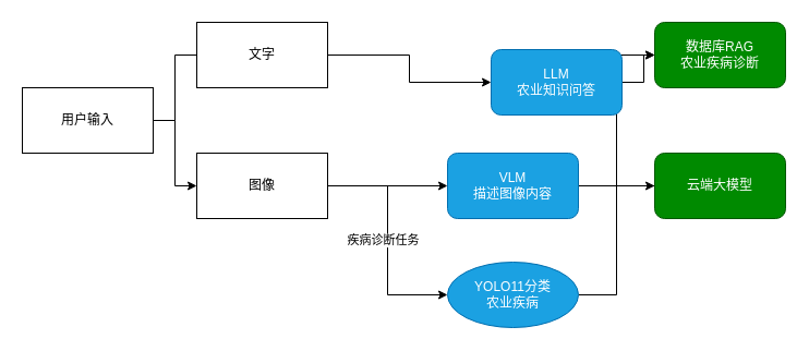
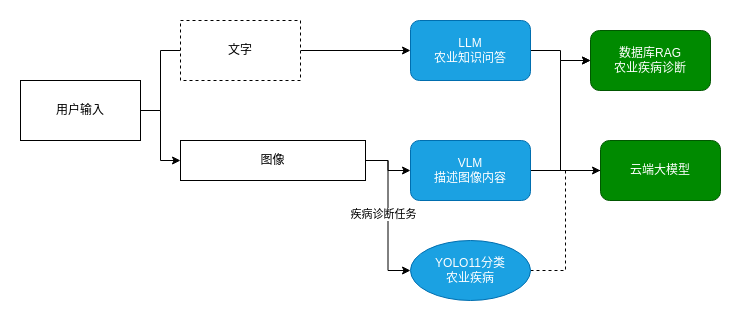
  <mxCell id="0" />
  <mxCell id="1" parent="0" />
  <mxCell id="2" style="edgeStyle=orthogonalEdgeStyle;rounded=0;orthogonalLoop=1;jettySize=auto;html=1;entryX=0;entryY=0.5;entryDx=0;entryDy=0;endArrow=none;" edge="1" parent="1" source="4" target="6"><mxGeometry relative="1" as="geometry" /></mxCell>
  <mxCell id="3" style="edgeStyle=orthogonalEdgeStyle;rounded=0;orthogonalLoop=1;jettySize=auto;html=1;entryX=0;entryY=0.5;entryDx=0;entryDy=0;" edge="1" parent="1" source="4" target="10"><mxGeometry relative="1" as="geometry" /></mxCell>
  <mxCell id="4" value="用户输入" style="rounded=0;whiteSpace=wrap;html=1;" vertex="1" parent="1"><mxGeometry x="20" y="80" width="120" height="60" as="geometry" /></mxCell>
  <mxCell id="5" style="edgeStyle=orthogonalEdgeStyle;rounded=0;orthogonalLoop=1;jettySize=auto;html=1;" edge="1" parent="1" source="6" target="19"><mxGeometry relative="1" as="geometry" /></mxCell>
- <mxCell id="6" value="文字" style="rounded=0;whiteSpace=wrap;html=1;" vertex="1" parent="1"><mxGeometry x="180" y="20" width="120" height="60" as="geometry" /></mxCell>
+ <mxCell id="6" value="文字" style="rounded=0;whiteSpace=wrap;html=1;dashed=1;" vertex="1" parent="1"><mxGeometry x="180" y="20" width="120" height="60" as="geometry" /></mxCell>
  <mxCell id="7" style="edgeStyle=orthogonalEdgeStyle;rounded=0;orthogonalLoop=1;jettySize=auto;html=1;" edge="1" parent="1" source="10" target="13"><mxGeometry relative="1" as="geometry" /></mxCell>
  <mxCell id="8" style="edgeStyle=orthogonalEdgeStyle;rounded=0;orthogonalLoop=1;jettySize=auto;html=1;entryX=0;entryY=0.5;entryDx=0;entryDy=0;" edge="1" parent="1" source="10" target="15"><mxGeometry relative="1" as="geometry" /></mxCell>
  <mxCell id="9" value="疾病诊断任务" style="edgeLabel;html=1;align=center;verticalAlign=middle;resizable=0;points=[];" vertex="1" connectable="0" parent="8"><mxGeometry x="-0.013" y="5" relative="1" as="geometry"><mxPoint x="-10" as="offset" /></mxGeometry></mxCell>
- <mxCell id="10" value="图像" style="rounded=0;whiteSpace=wrap;html=1;" vertex="1" parent="1"><mxGeometry x="180" y="140" width="120" height="60" as="geometry" /></mxCell>
+ <mxCell id="10" value="图像" style="rounded=0;whiteSpace=wrap;html=1;" vertex="1" parent="1"><mxGeometry x="180" y="140" width="185" height="40" as="geometry" /></mxCell>
  <mxCell id="11" style="edgeStyle=orthogonalEdgeStyle;rounded=0;orthogonalLoop=1;jettySize=auto;html=1;" edge="1" parent="1" source="13"><mxGeometry relative="1" as="geometry"><mxPoint x="610" y="170" as="targetPoint" /></mxGeometry></mxCell>
  <mxCell id="12" style="edgeStyle=orthogonalEdgeStyle;rounded=0;orthogonalLoop=1;jettySize=auto;html=1;entryX=0;entryY=0.5;entryDx=0;entryDy=0;" edge="1" parent="1" source="13" target="17"><mxGeometry relative="1" as="geometry" /></mxCell>
  <mxCell id="13" value="VLM&lt;div&gt;描述图像内容&lt;/div&gt;" style="rounded=1;whiteSpace=wrap;html=1;glass=0;shadow=0;fillColor=#1ba1e2;strokeColor=#006EAF;fontColor=#ffffff;" vertex="1" parent="1"><mxGeometry x="410" y="140" width="120" height="60" as="geometry" /></mxCell>
- <mxCell id="14" style="edgeStyle=orthogonalEdgeStyle;rounded=0;orthogonalLoop=1;jettySize=auto;html=1;entryX=0;entryY=0.5;entryDx=0;entryDy=0;" edge="1" parent="1" source="15" target="16"><mxGeometry relative="1" as="geometry" /></mxCell>
+ <mxCell id="14" style="edgeStyle=orthogonalEdgeStyle;rounded=0;orthogonalLoop=1;jettySize=auto;html=1;entryX=0;entryY=0.5;entryDx=0;entryDy=0;dashed=1;" edge="1" parent="1" source="15" target="16"><mxGeometry relative="1" as="geometry" /></mxCell>
  <mxCell id="15" value="YOLO11分类&lt;div&gt;农业疾病&lt;/div&gt;" style="ellipse;whiteSpace=wrap;html=1;fillColor=#1ba1e2;fontColor=#ffffff;strokeColor=#006EAF;" vertex="1" parent="1"><mxGeometry x="410" y="240" width="120" height="60" as="geometry" /></mxCell>
  <mxCell id="16" value="云端大模型" style="rounded=1;whiteSpace=wrap;html=1;fillColor=#008a00;fontColor=#ffffff;strokeColor=#005700;" vertex="1" parent="1"><mxGeometry x="600" y="140" width="120" height="60" as="geometry" /></mxCell>
- <mxCell id="17" value="数据库RAG&lt;div&gt;农业疾病诊断&lt;/div&gt;" style="rounded=1;whiteSpace=wrap;html=1;fillColor=#008a00;fontColor=#ffffff;strokeColor=#005700;" vertex="1" parent="1"><mxGeometry x="600" y="20" width="120" height="60" as="geometry" /></mxCell>
+ <mxCell id="17" value="数据库RAG&lt;div&gt;农业疾病诊断&lt;/div&gt;" style="rounded=1;whiteSpace=wrap;html=1;fillColor=#008a00;fontColor=#ffffff;strokeColor=#005700;" vertex="1" parent="1"><mxGeometry x="590" y="30" width="120" height="60" as="geometry" /></mxCell>
  <mxCell id="18" style="edgeStyle=orthogonalEdgeStyle;rounded=0;orthogonalLoop=1;jettySize=auto;html=1;" edge="1" parent="1" source="19" target="17"><mxGeometry relative="1" as="geometry" /></mxCell>
- <mxCell id="19" value="LLM&lt;div&gt;农业知识问答&lt;/div&gt;" style="rounded=1;whiteSpace=wrap;html=1;glass=0;shadow=0;fillColor=#1ba1e2;strokeColor=#006EAF;fontColor=#ffffff;" vertex="1" parent="1"><mxGeometry x="450" y="45" width="120" height="60" as="geometry" /></mxCell>
+ <mxCell id="19" value="LLM&lt;div&gt;农业知识问答&lt;/div&gt;" style="rounded=1;whiteSpace=wrap;html=1;glass=0;shadow=0;fillColor=#1ba1e2;strokeColor=#006EAF;fontColor=#ffffff;" vertex="1" parent="1"><mxGeometry x="410" y="20" width="120" height="60" as="geometry" /></mxCell>
